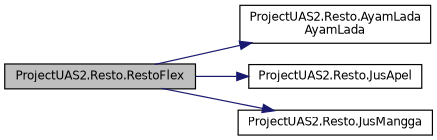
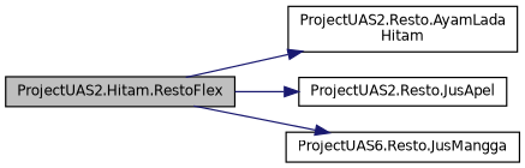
  digraph {
    rankdir=LR
    node [color=black fillcolor=white fontname=Helvetica fontsize=10 shape=record style=filled]
    edge [color=midnightblue fontname=Helvetica fontsize=10 labelfontname=Helvetica labelfontsize=10 style=solid]
-   n1 [fillcolor=grey75 fontcolor=black height=0.2 label="ProjectUAS2.Resto.RestoFlex" width=0.4]
-   n2 [height=0.2 label="ProjectUAS2.Resto.AyamLada\lAyamLada" width=0.4]
+   n1 [fillcolor=grey75 fontcolor=black height=0.2 label="ProjectUAS2.Hitam.RestoFlex" width=0.4]
+   n2 [height=0.2 label="ProjectUAS2.Resto.AyamLada\lHitam" width=0.4]
    n3 [height=0.2 label="ProjectUAS2.Resto.JusApel" width=0.4]
-   n4 [height=0.2 label="ProjectUAS2.Resto.JusMangga" width=0.4]
+   n4 [height=0.2 label="ProjectUAS6.Resto.JusMangga" width=0.4]
    n1 -> n2
    n1 -> n3
    n1 -> n4
  }
